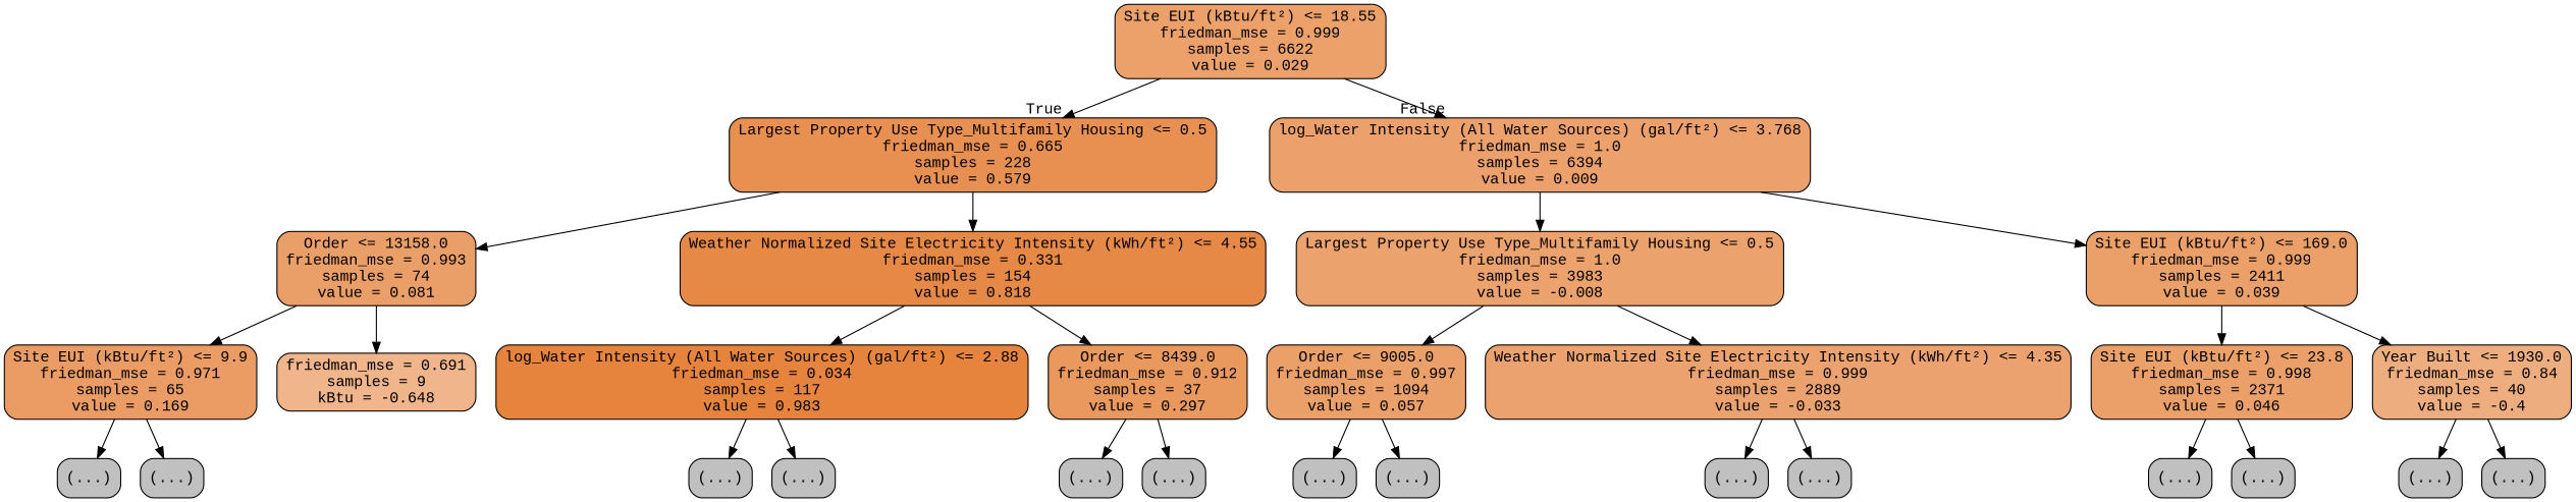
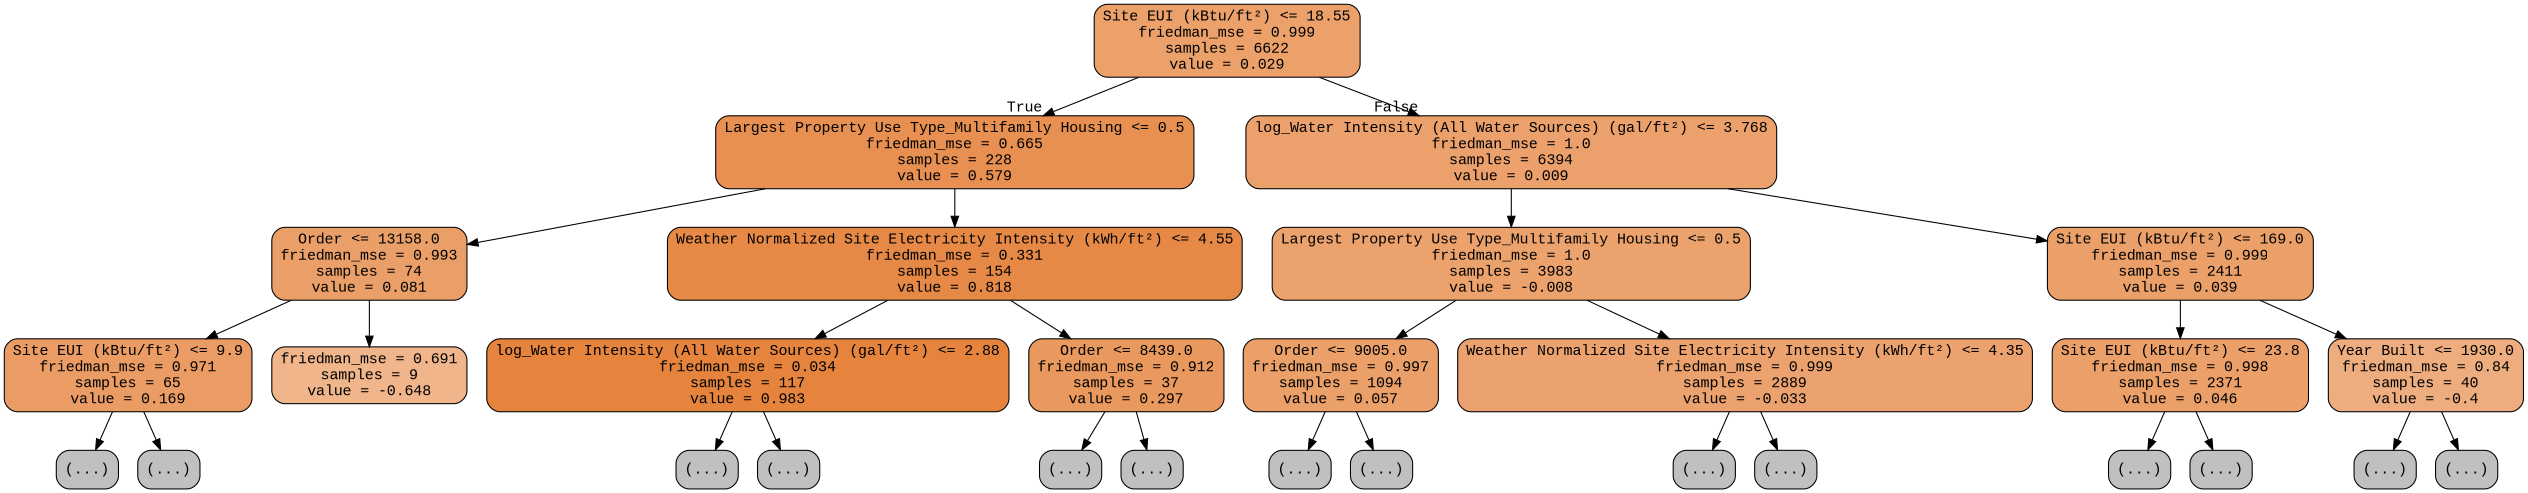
  digraph {
    fontname="Liberation Mono"
    node [color=black fillcolor="#C0C0C0" fontname="Liberation Mono" shape=box style="filled, rounded"]
    edge [fontname="Liberation Mono"]
    n1 [fillcolor="#eca16b" label="Site EUI (kBtu/ft²) <= 18.55\nfriedman_mse = 0.999\nsamples = 6622\nvalue = 0.029"]
    n2 [fillcolor="#e89051" label="Largest Property Use Type_Multifamily Housing <= 0.5\nfriedman_mse = 0.665\nsamples = 228\nvalue = 0.579"]
    n3 [fillcolor="#eca16c" label="log_Water Intensity (All Water Sources) (gal/ft²) <= 3.768\nfriedman_mse = 1.0\nsamples = 6394\nvalue = 0.009"]
    n4 [fillcolor="#eb9f68" label="Order <= 13158.0\nfriedman_mse = 0.993\nsamples = 74\nvalue = 0.081"]
    n5 [fillcolor="#e78946" label="Weather Normalized Site Electricity Intensity (kWh/ft²) <= 4.55\nfriedman_mse = 0.331\nsamples = 154\nvalue = 0.818"]
    n6 [fillcolor="#eb9c64" label="Site EUI (kBtu/ft²) <= 9.9\nfriedman_mse = 0.971\nsamples = 65\nvalue = 0.169"]
-   n7 [fillcolor="#f0b58a" label="friedman_mse = 0.691\nsamples = 9\nkBtu = -0.648"]
+   n7 [fillcolor="#f0b58a" label="friedman_mse = 0.691\nsamples = 9\nvalue = -0.648"]
    n8 [label="(...)"]
    n9 [label="(...)"]
    n10 [fillcolor="#e6843e" label="log_Water Intensity (All Water Sources) (gal/ft²) <= 2.88\nfriedman_mse = 0.034\nsamples = 117\nvalue = 0.983"]
    n11 [fillcolor="#ea995e" label="Order <= 8439.0\nfriedman_mse = 0.912\nsamples = 37\nvalue = 0.297"]
    n12 [label="(...)"]
    n13 [label="(...)"]
    n14 [label="(...)"]
    n15 [label="(...)"]
    n16 [fillcolor="#eca26c" label="Largest Property Use Type_Multifamily Housing <= 0.5\nfriedman_mse = 1.0\nsamples = 3983\nvalue = -0.008"]
    n17 [fillcolor="#eba06a" label="Site EUI (kBtu/ft²) <= 169.0\nfriedman_mse = 0.999\nsamples = 2411\nvalue = 0.039"]
    n18 [fillcolor="#eba069" label="Order <= 9005.0\nfriedman_mse = 0.997\nsamples = 1094\nvalue = 0.057"]
    n19 [fillcolor="#eca26e" label="Weather Normalized Site Electricity Intensity (kWh/ft²) <= 4.35\nfriedman_mse = 0.999\nsamples = 2889\nvalue = -0.033"]
    n20 [label="(...)"]
    n21 [label="(...)"]
    n22 [label="(...)"]
    n23 [label="(...)"]
    n24 [fillcolor="#eba06a" label="Site EUI (kBtu/ft²) <= 23.8\nfriedman_mse = 0.998\nsamples = 2371\nvalue = 0.046"]
    n25 [fillcolor="#eead7f" label="Year Built <= 1930.0\nfriedman_mse = 0.84\nsamples = 40\nvalue = -0.4"]
    n26 [label="(...)"]
    n27 [label="(...)"]
    n28 [label="(...)"]
    n29 [label="(...)"]
    n1 -> n2 [headlabel=True labelangle=45 labeldistance=2.5]
    n1 -> n3 [headlabel=False labelangle=-45 labeldistance=2.5]
    n2 -> n4
    n2 -> n5
    n3 -> n16
    n3 -> n17
    n4 -> n6
    n4 -> n7
    n5 -> n10
    n5 -> n11
    n6 -> n8
    n6 -> n9
    n10 -> n12
    n10 -> n13
    n11 -> n14
    n11 -> n15
    n16 -> n18
    n16 -> n19
    n17 -> n24
    n17 -> n25
    n18 -> n20
    n18 -> n21
    n19 -> n22
    n19 -> n23
    n24 -> n26
    n24 -> n27
    n25 -> n28
    n25 -> n29
  }
